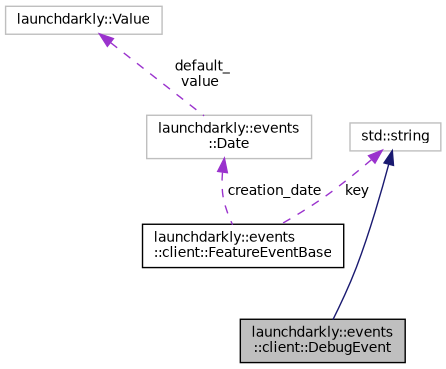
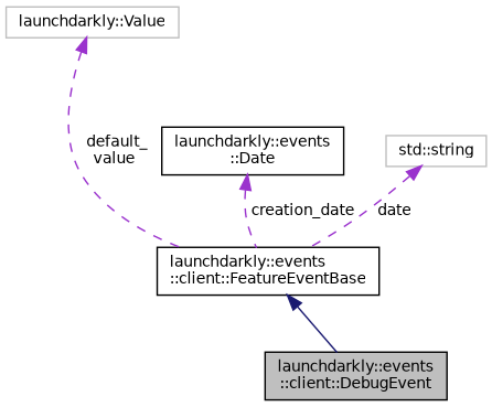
  digraph {
    node [color=black fillcolor=white fontname=Helvetica fontsize=10 shape=record style=filled]
    edge [color=darkorchid3 dir=back fontname=Helvetica fontsize=10 labelfontname=Helvetica labelfontsize=10 style=dashed]
    n1 [fillcolor=grey75 fontcolor=black height=0.2 label="launchdarkly::events\l::client::DebugEvent" width=0.4]
    n2 [height=0.2 label="launchdarkly::events\l::client::FeatureEventBase" width=0.4]
-   n3 [color=grey75 height=0.2 label="launchdarkly::events\l::Date" width=0.4]
+   n3 [height=0.2 label="launchdarkly::events\l::Date" width=0.4]
    n4 [color=grey75 height=0.2 label="std::string" width=0.4]
    n5 [color=grey75 height=0.2 label="launchdarkly::Value" width=0.4]
-   n4 -> n1 [color=midnightblue style=solid]
+   n2 -> n1 [color=midnightblue style=solid]
    n3 -> n2 [label=" creation_date"]
-   n4 -> n2 [label=" key"]
-   n5 -> n3 [label=" default_\nvalue"]
+   n4 -> n2 [label=" date"]
+   n5 -> n2 [label=" default_\nvalue"]
  }
